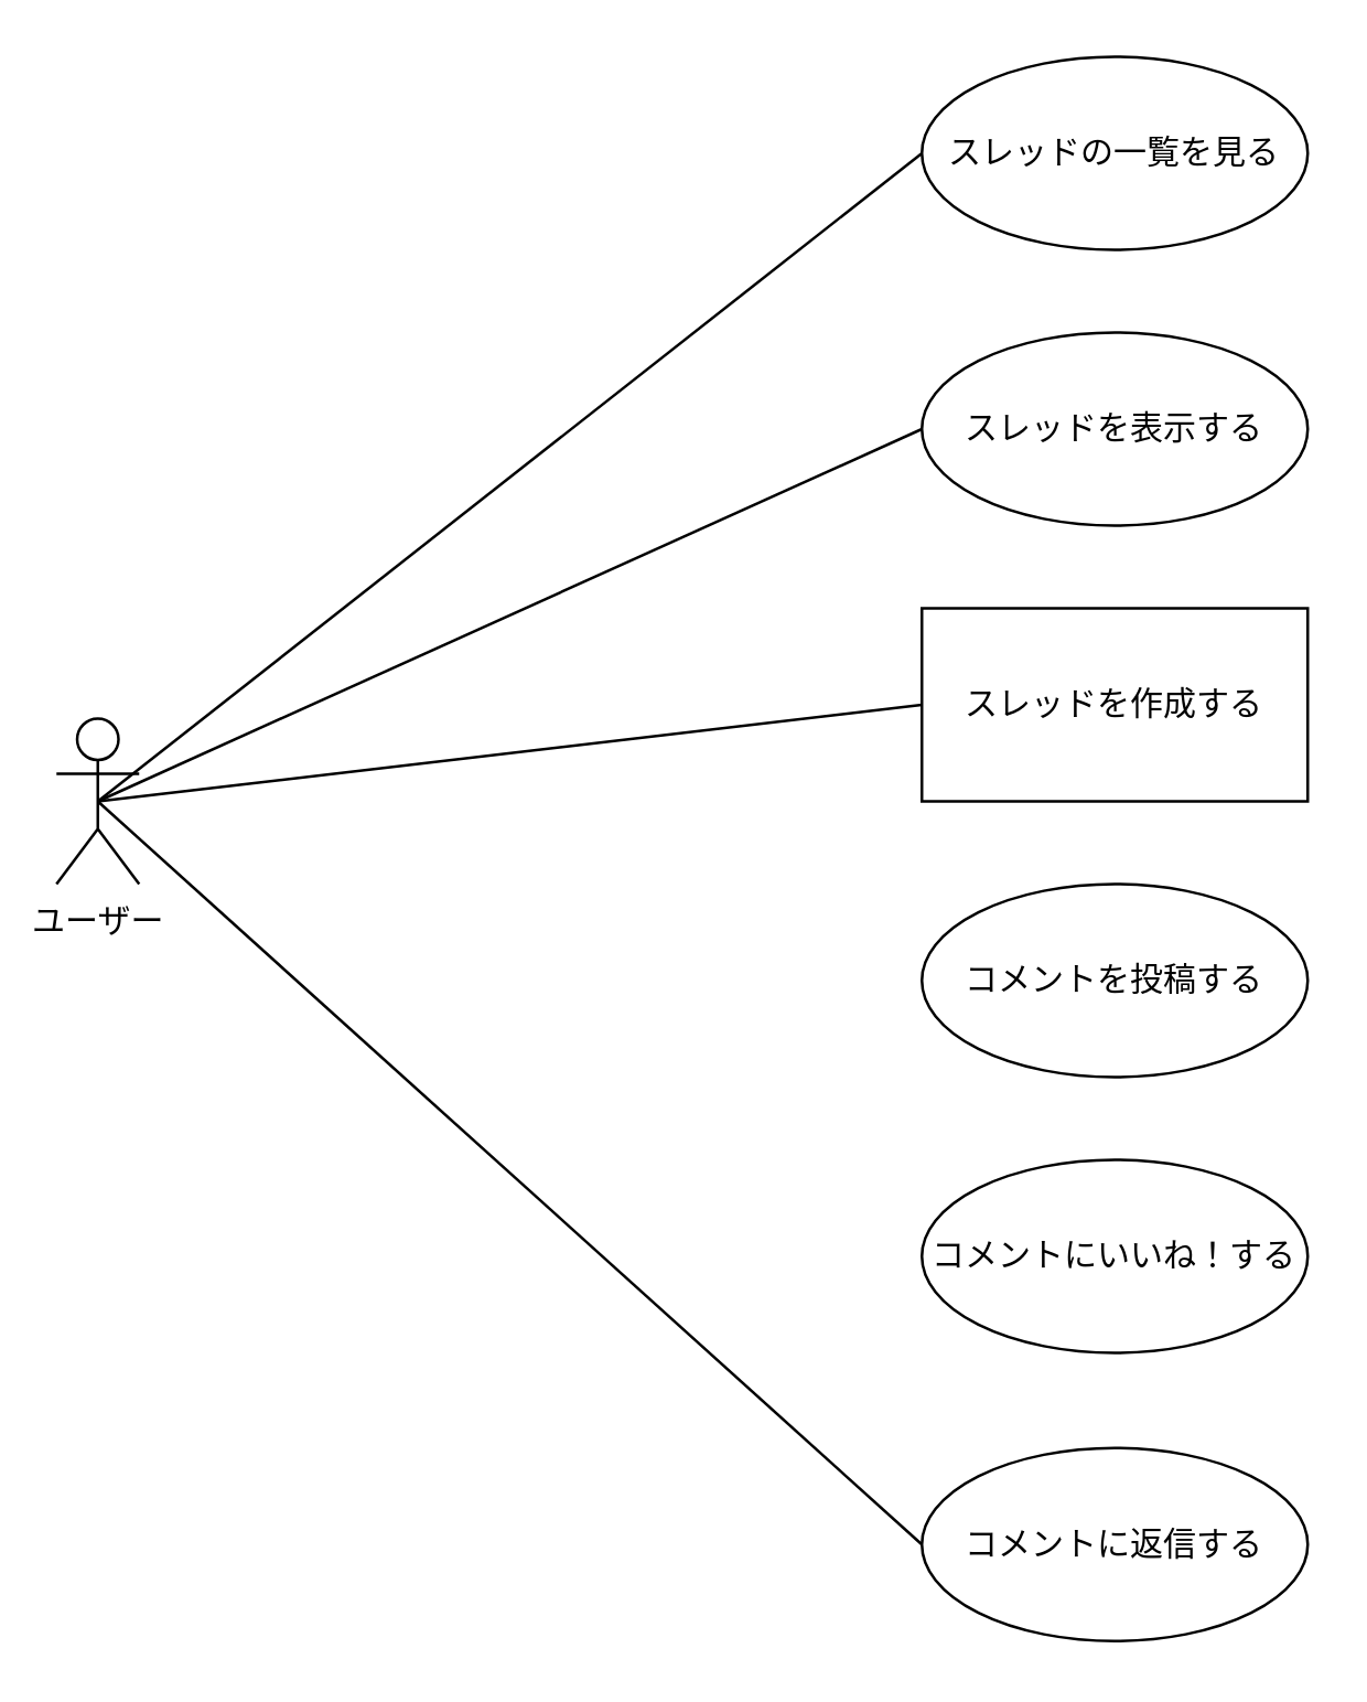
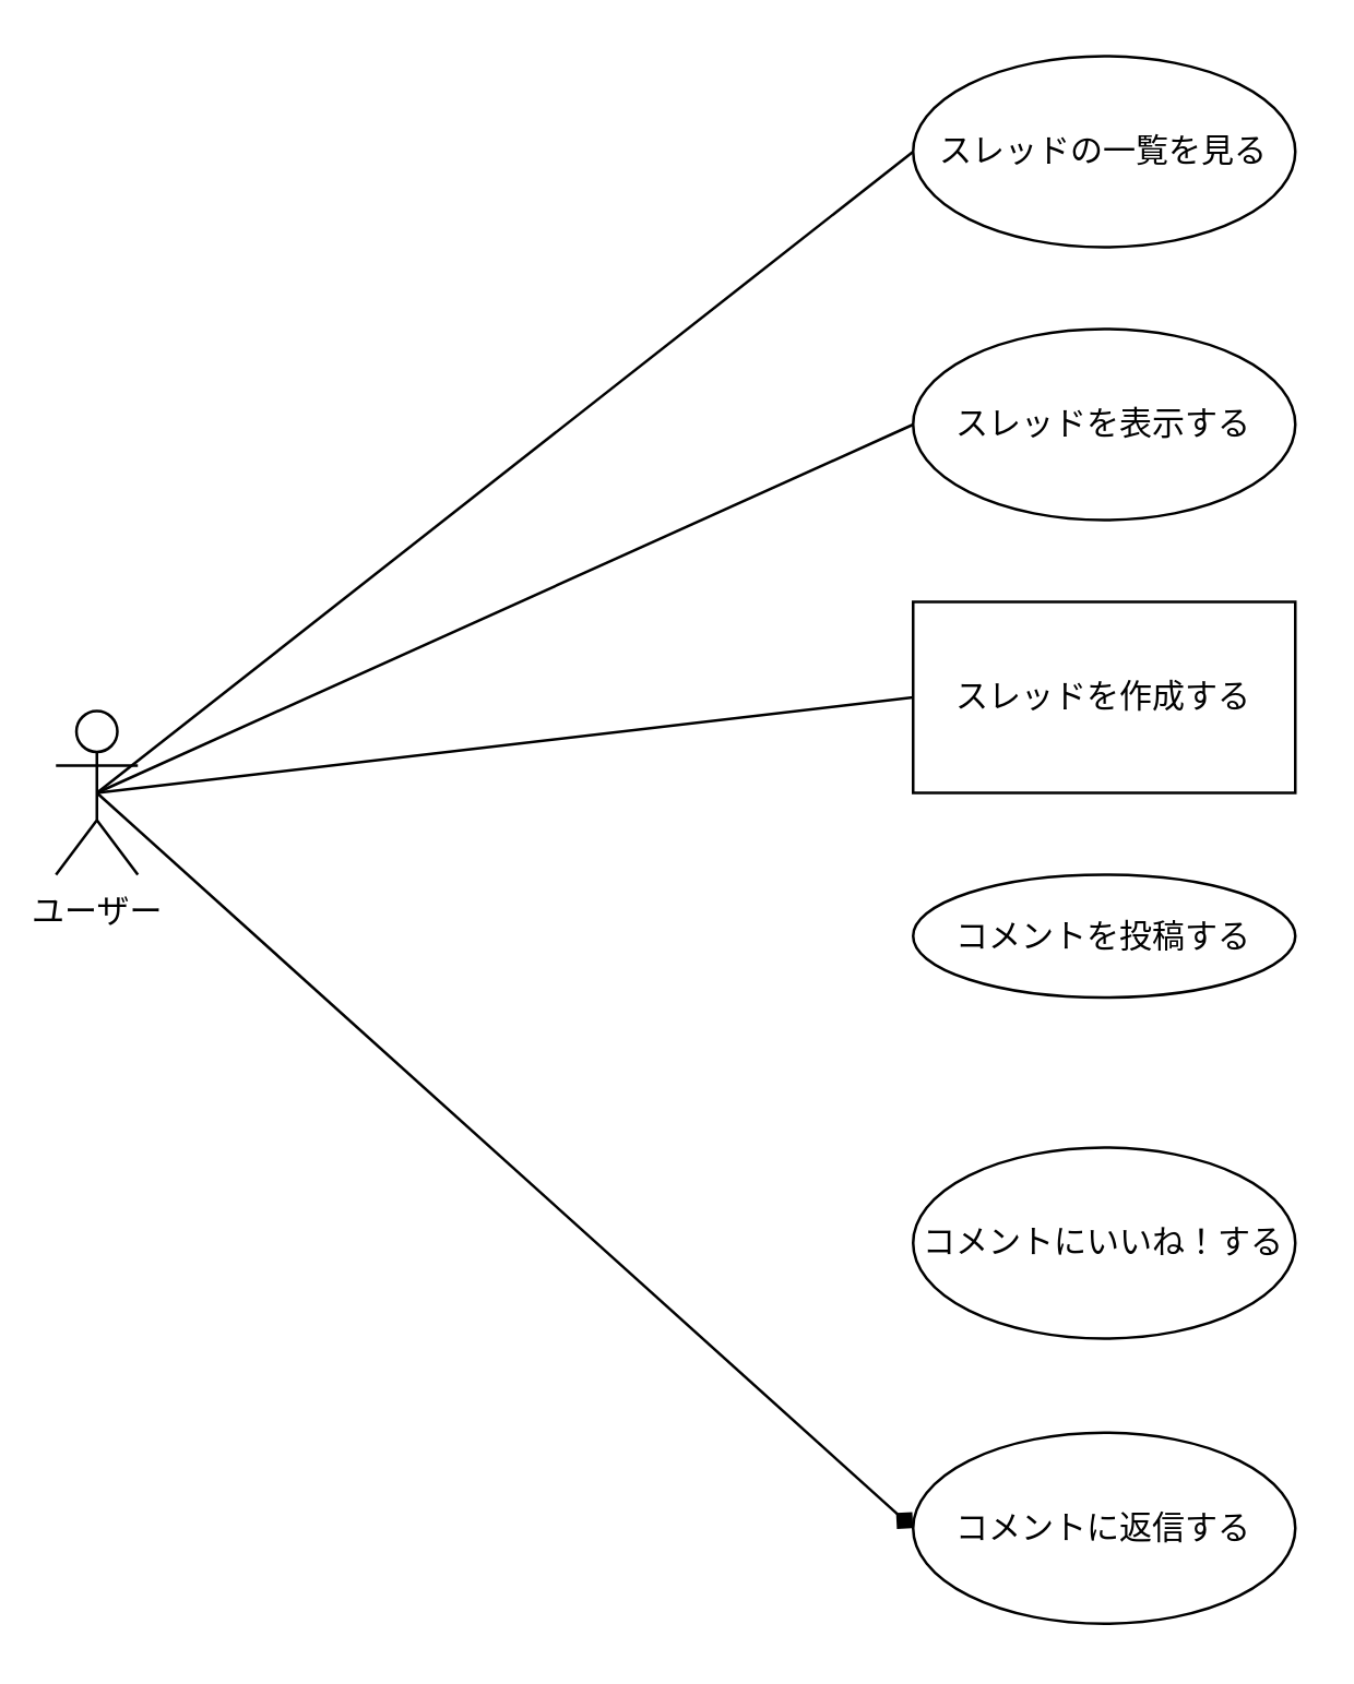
  <mxCell id="0" />
  <mxCell id="1" parent="0" />
  <mxCell id="2" value="ユーザー" style="shape=umlActor;verticalLabelPosition=bottom;verticalAlign=top;html=1;outlineConnect=0;" parent="1" vertex="1"><mxGeometry x="20" y="260" width="30" height="60" as="geometry" /></mxCell>
  <mxCell id="3" value="スレッドの一覧を見る" style="ellipse;whiteSpace=wrap;html=1;" parent="1" vertex="1"><mxGeometry x="334" y="20" width="140" height="70" as="geometry" /></mxCell>
  <mxCell id="4" value="スレッドを表示する" style="ellipse;whiteSpace=wrap;html=1;" parent="1" vertex="1"><mxGeometry x="334" y="120" width="140" height="70" as="geometry" /></mxCell>
  <mxCell id="5" value="スレッドを作成する" style="whiteSpace=wrap;html=1;rounded=0;" parent="1" vertex="1"><mxGeometry x="334" y="220" width="140" height="70" as="geometry" /></mxCell>
- <mxCell id="6" value="コメントを投稿する" style="ellipse;whiteSpace=wrap;html=1;" parent="1" vertex="1"><mxGeometry x="334" y="320" width="140" height="70" as="geometry" /></mxCell>
+ <mxCell id="6" value="コメントを投稿する" style="ellipse;whiteSpace=wrap;html=1;" parent="1" vertex="1"><mxGeometry x="334" y="320" width="140" height="45" as="geometry" /></mxCell>
  <mxCell id="7" value="コメントにいいね！する" style="ellipse;whiteSpace=wrap;html=1;" parent="1" vertex="1"><mxGeometry x="334" y="420" width="140" height="70" as="geometry" /></mxCell>
  <mxCell id="8" value="コメントに返信する" style="ellipse;whiteSpace=wrap;html=1;" parent="1" vertex="1"><mxGeometry x="334" y="524.5" width="140" height="70" as="geometry" /></mxCell>
  <mxCell id="9" value="" style="endArrow=none;html=1;entryX=0;entryY=0.5;entryDx=0;entryDy=0;exitX=0.5;exitY=0.5;exitDx=0;exitDy=0;exitPerimeter=0;" parent="1" source="2" target="3" edge="1"><mxGeometry width="50" height="50" relative="1" as="geometry"><mxPoint x="45" y="150" as="sourcePoint" /><mxPoint x="450" y="210" as="targetPoint" /></mxGeometry></mxCell>
  <mxCell id="10" value="" style="endArrow=none;html=1;exitX=0.5;exitY=0.5;exitDx=0;exitDy=0;exitPerimeter=0;entryX=0;entryY=0.5;entryDx=0;entryDy=0;" parent="1" edge="1" target="4" source="2"><mxGeometry width="50" height="50" relative="1" as="geometry"><mxPoint x="45" y="375" as="sourcePoint" /><mxPoint x="110" y="340" as="targetPoint" /></mxGeometry></mxCell>
- <mxCell id="11" value="" style="endArrow=none;html=1;exitX=0.5;exitY=0.5;exitDx=0;exitDy=0;exitPerimeter=0;entryX=0;entryY=0.5;entryDx=0;entryDy=0;" edge="1" parent="1" source="2" target="8"><mxGeometry width="50" height="50" relative="1" as="geometry"><mxPoint x="55" y="160" as="sourcePoint" /><mxPoint x="120" y="620" as="targetPoint" /></mxGeometry></mxCell>
+ <mxCell id="11" value="" style="endArrow=diamond;html=1;exitX=0.5;exitY=0.5;exitDx=0;exitDy=0;exitPerimeter=0;entryX=0;entryY=0.5;entryDx=0;entryDy=0;" edge="1" parent="1" source="2" target="8"><mxGeometry width="50" height="50" relative="1" as="geometry"><mxPoint x="55" y="160" as="sourcePoint" /><mxPoint x="120" y="620" as="targetPoint" /></mxGeometry></mxCell>
  <mxCell id="12" value="" style="endArrow=none;html=1;exitX=0.5;exitY=0.5;exitDx=0;exitDy=0;exitPerimeter=0;entryX=0;entryY=0.5;entryDx=0;entryDy=0;" edge="1" parent="1" source="2" target="5"><mxGeometry width="50" height="50" relative="1" as="geometry"><mxPoint x="55" y="160" as="sourcePoint" /><mxPoint x="120" y="225" as="targetPoint" /></mxGeometry></mxCell>
